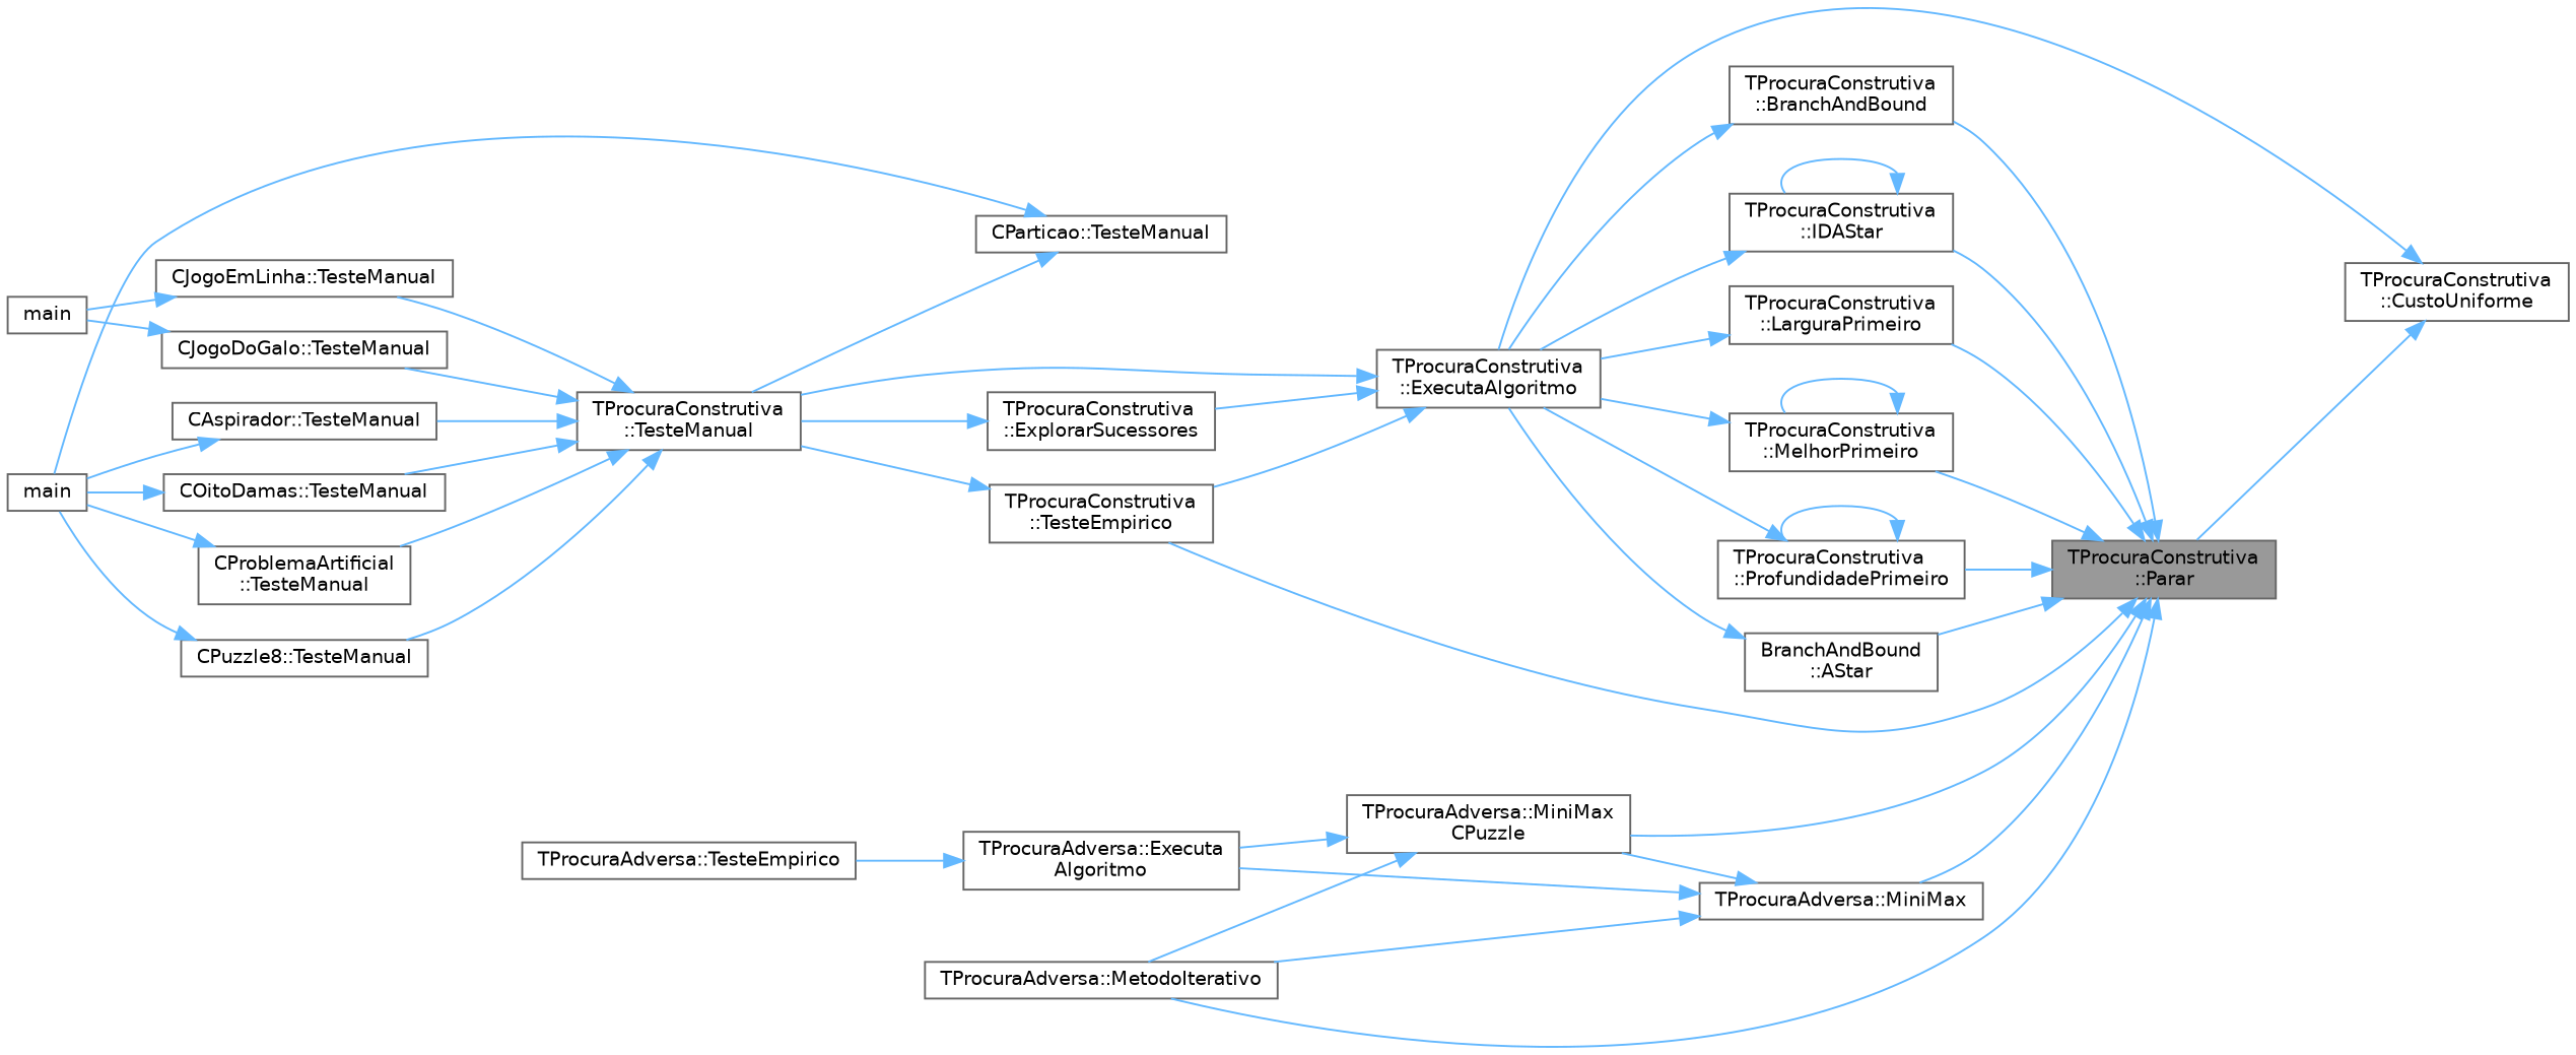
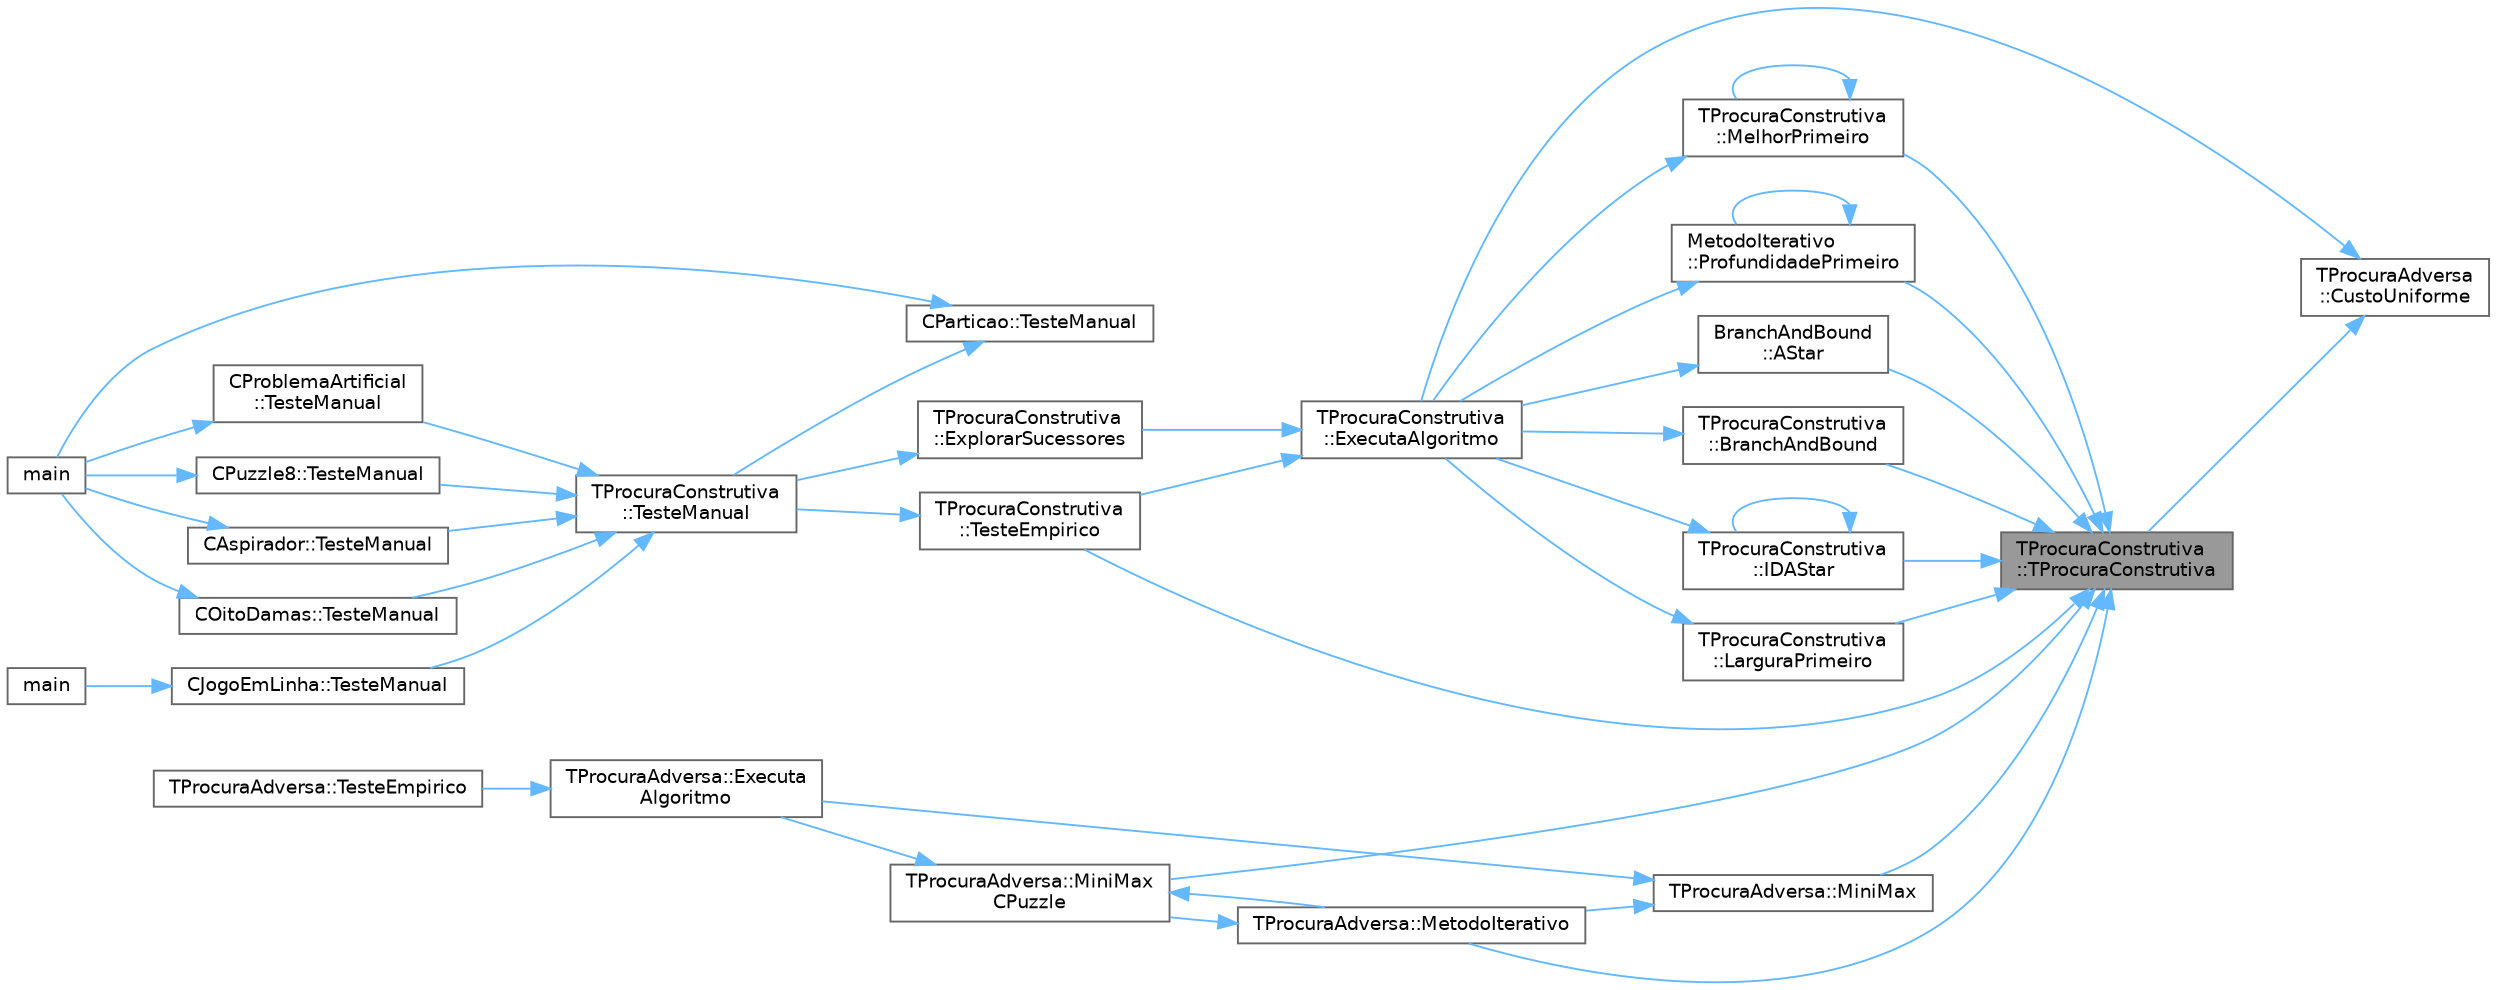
  digraph {
    rankdir=RL
    node [color=grey40 fillcolor=white fontname=Helvetica fontsize=10 shape=box style=filled]
    edge [color=steelblue1 dir=back fontname=Helvetica fontsize=10 labelfontname=Helvetica labelfontsize=10 style=solid]
-   n1 [color=gray40 fillcolor=grey60 fontcolor=black height=0.2 label="TProcuraConstrutiva\l::Parar" width=0.4]
+   n1 [color=gray40 fillcolor=grey60 fontcolor=black height=0.2 label="TProcuraConstrutiva\l::TProcuraConstrutiva" width=0.4]
    n2 [height=0.2 label="BranchAndBound\l::AStar" width=0.4]
    n3 [height=0.2 label="TProcuraConstrutiva\l::TesteEmpirico" width=0.4]
    n4 [height=0.2 label="TProcuraConstrutiva\l::BranchAndBound" width=0.4]
    n5 [height=0.2 label="TProcuraConstrutiva\l::IDAStar" width=0.4]
    n6 [height=0.2 label="TProcuraConstrutiva\l::LarguraPrimeiro" width=0.4]
    n7 [height=0.2 label="TProcuraConstrutiva\l::MelhorPrimeiro" width=0.4]
    n8 [height=0.2 label="TProcuraAdversa::MetodoIterativo" width=0.4]
    n9 [height=0.2 label="TProcuraAdversa::MiniMax" width=0.4]
    n10 [height=0.2 label="TProcuraAdversa::MiniMax\lCPuzzle" width=0.4]
-   n11 [height=0.2 label="TProcuraConstrutiva\l::ProfundidadePrimeiro" width=0.4]
+   n11 [height=0.2 label="MetodoIterativo\l::ProfundidadePrimeiro" width=0.4]
    n12 [height=0.2 label="TProcuraConstrutiva\l::ExecutaAlgoritmo" width=0.4]
    n13 [height=0.2 label="TProcuraConstrutiva\l::TesteManual" width=0.4]
-   n14 [height=0.2 label="TProcuraConstrutiva\l::CustoUniforme" width=0.4]
+   n14 [height=0.2 label="TProcuraAdversa\l::CustoUniforme" width=0.4]
    n15 [height=0.2 label="TProcuraAdversa::Executa\lAlgoritmo" width=0.4]
    n16 [height=0.2 label="TProcuraConstrutiva\l::ExplorarSucessores" width=0.4]
-   n17 [height=0.2 label="CJogoDoGalo::TesteManual" width=0.4]
    n18 [height=0.2 label="CJogoEmLinha::TesteManual" width=0.4]
    n19 [height=0.2 label="CAspirador::TesteManual" width=0.4]
    n20 [height=0.2 label="COitoDamas::TesteManual" width=0.4]
    n21 [height=0.2 label="CProblemaArtificial\l::TesteManual" width=0.4]
    n22 [height=0.2 label="CPuzzle8::TesteManual" width=0.4]
    n23 [height=0.2 label=main width=0.4]
    n24 [height=0.2 label=main width=0.4]
    n25 [height=0.2 label="CParticao::TesteManual" width=0.4]
    n26 [height=0.2 label="TProcuraAdversa::TesteEmpirico" width=0.4]
    n1 -> n2
    n1 -> n3
    n1 -> n4
    n1 -> n5
    n1 -> n6
    n1 -> n7
    n1 -> n8
    n1 -> n9
    n1 -> n10
    n1 -> n11
    n2 -> n12
    n3 -> n13
    n4 -> n12
    n5 -> n5
    n5 -> n12
    n6 -> n12
    n7 -> n7
    n7 -> n12
-   n9 -> n10
+   n8 -> n10
    n9 -> n8
    n9 -> n15
    n10 -> n8
    n10 -> n15
    n11 -> n11
    n11 -> n12
    n12 -> n3
-   n12 -> n13
    n12 -> n16
-   n13 -> n17
    n13 -> n18
    n13 -> n19
    n13 -> n20
    n13 -> n21
    n13 -> n22
    n14 -> n1
    n14 -> n12
    n15 -> n26
    n16 -> n13
-   n17 -> n23
    n18 -> n23
    n19 -> n24
    n20 -> n24
    n21 -> n24
    n22 -> n24
    n25 -> n13
    n25 -> n24
  }
